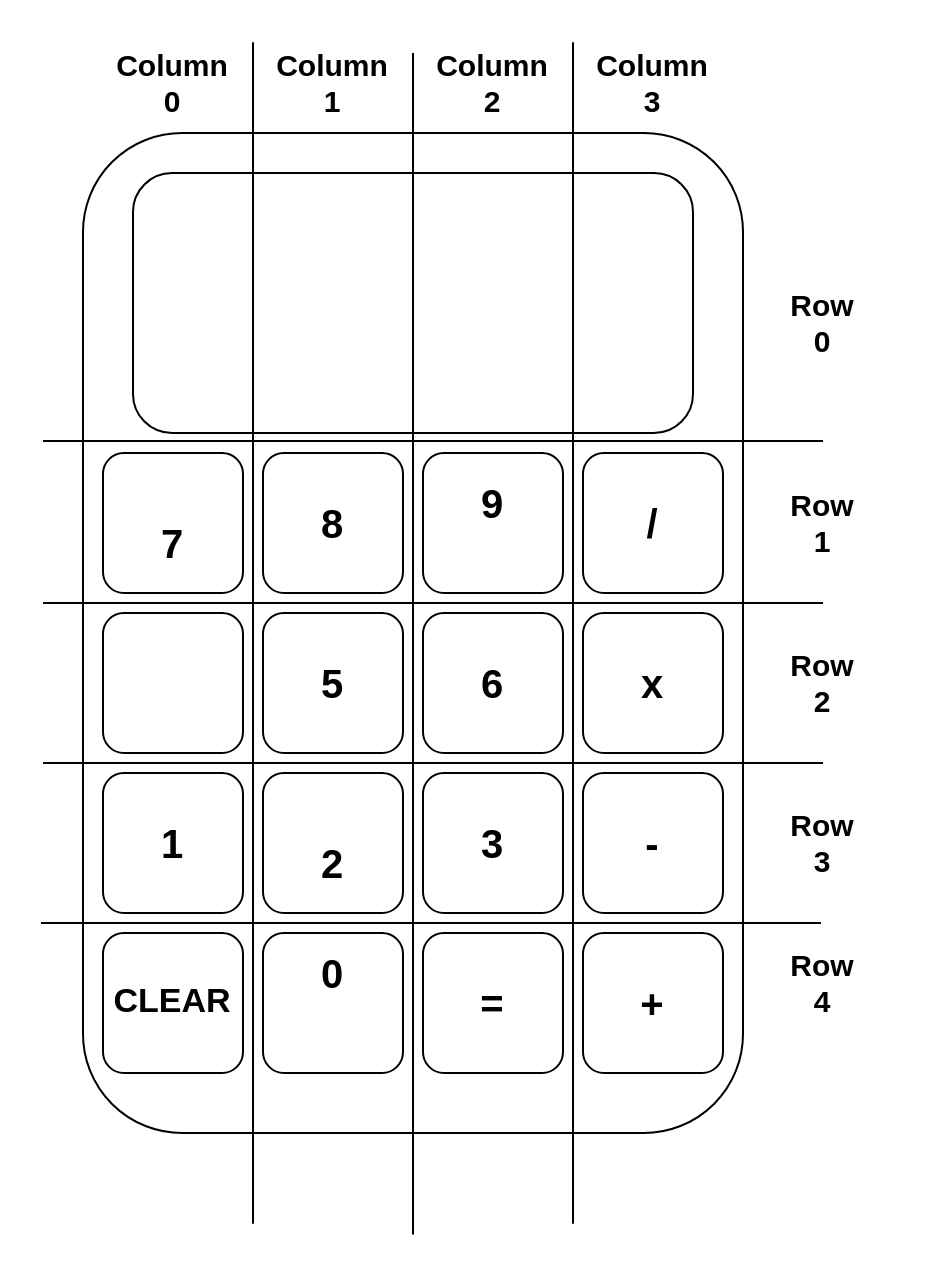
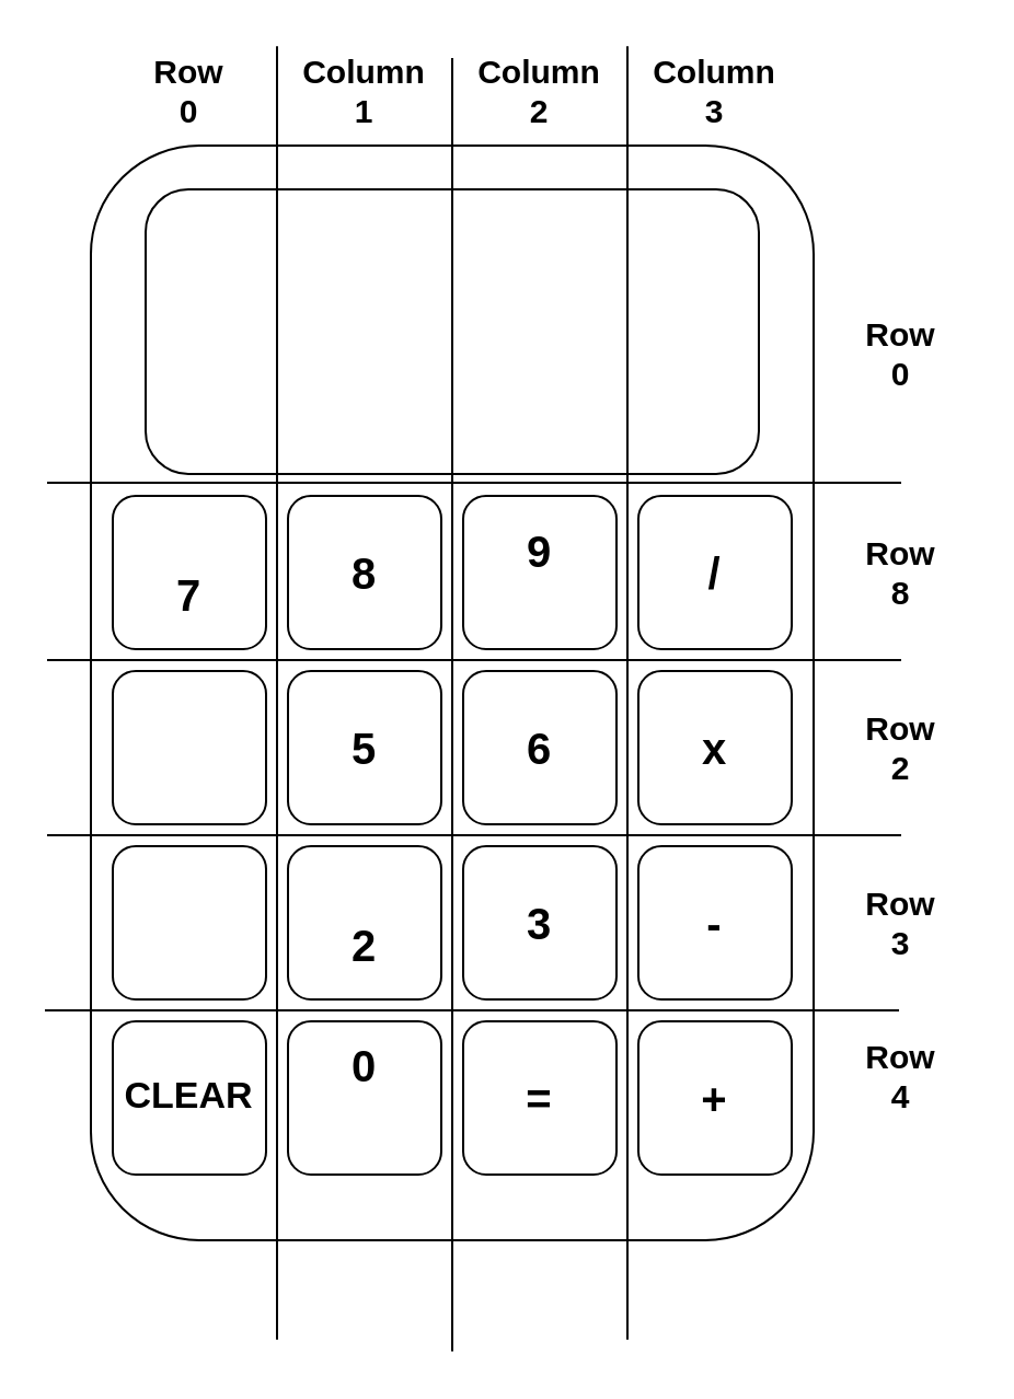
  <mxCell id="0" />
  <mxCell id="1" parent="0" />
  <mxCell id="2" value="&lt;span style=&quot;font-family: monospace; font-size: 0px; text-align: start; text-wrap: nowrap;&quot;&gt;%3CmxGraphModel%3E%3Croot%3E%3CmxCell%20id%3D%220%22%2F%3E%3CmxCell%20id%3D%221%22%20parent%3D%220%22%2F%3E%3CmxCell%20id%3D%222%22%20value%3D%22%22%20style%3D%22rounded%3D1%3BwhiteSpace%3Dwrap%3Bhtml%3D1%3B%22%20vertex%3D%221%22%20parent%3D%221%22%3E%3CmxGeometry%20x%3D%22250%22%20y%3D%22220%22%20width%3D%2270%22%20height%3D%2270%22%20as%3D%22geometry%22%2F%3E%3C%2FmxCell%3E%3CmxCell%20id%3D%223%22%20value%3D%22%22%20style%3D%22rounded%3D1%3BwhiteSpace%3Dwrap%3Bhtml%3D1%3B%22%20vertex%3D%221%22%20parent%3D%221%22%3E%3CmxGeometry%20x%3D%22330%22%20y%3D%22220%22%20width%3D%2270%22%20height%3D%2270%22%20as%3D%22geometry%22%2F%3E%3C%2FmxCell%3E%3CmxCell%20id%3D%224%22%20value%3D%22%22%20style%3D%22rounded%3D1%3BwhiteSpace%3Dwrap%3Bhtml%3D1%3B%22%20vertex%3D%221%22%20parent%3D%221%22%3E%3CmxGeometry%20x%3D%22410%22%20y%3D%22220%22%20width%3D%2270%22%20height%3D%2270%22%20as%3D%22geometry%22%2F%3E%3C%2FmxCell%3E%3CmxCell%20id%3D%225%22%20value%3D%22%22%20style%3D%22rounded%3D1%3BwhiteSpace%3Dwrap%3Bhtml%3D1%3B%22%20vertex%3D%221%22%20parent%3D%221%22%3E%3CmxGeometry%20x%3D%22490%22%20y%3D%22220%22%20width%3D%2270%22%20height%3D%2270%22%20as%3D%22geometry%22%2F%3E%3C%2FmxCell%3E%3C%2Froot%3E%3C%2FmxGraphModel%3E&lt;/span&gt;" style="rounded=1;whiteSpace=wrap;html=1;" vertex="1" parent="1"><mxGeometry x="41" y="66" width="330" height="500" as="geometry" /></mxCell>
  <mxCell id="3" value="" style="rounded=1;whiteSpace=wrap;html=1;" vertex="1" parent="1"><mxGeometry x="66" y="86" width="280" height="130" as="geometry" /></mxCell>
  <mxCell id="4" value="" style="rounded=1;whiteSpace=wrap;html=1;" vertex="1" parent="1"><mxGeometry x="51" y="226" width="70" height="70" as="geometry" /></mxCell>
  <mxCell id="5" value="" style="rounded=1;whiteSpace=wrap;html=1;" vertex="1" parent="1"><mxGeometry x="131" y="226" width="70" height="70" as="geometry" /></mxCell>
  <mxCell id="6" value="" style="rounded=1;whiteSpace=wrap;html=1;" vertex="1" parent="1"><mxGeometry x="211" y="226" width="70" height="70" as="geometry" /></mxCell>
  <mxCell id="7" value="" style="rounded=1;whiteSpace=wrap;html=1;" vertex="1" parent="1"><mxGeometry x="291" y="226" width="70" height="70" as="geometry" /></mxCell>
  <mxCell id="8" value="" style="rounded=1;whiteSpace=wrap;html=1;" vertex="1" parent="1"><mxGeometry x="51" y="306" width="70" height="70" as="geometry" /></mxCell>
  <mxCell id="9" value="" style="rounded=1;whiteSpace=wrap;html=1;" vertex="1" parent="1"><mxGeometry x="131" y="306" width="70" height="70" as="geometry" /></mxCell>
  <mxCell id="10" value="" style="rounded=1;whiteSpace=wrap;html=1;" vertex="1" parent="1"><mxGeometry x="211" y="306" width="70" height="70" as="geometry" /></mxCell>
  <mxCell id="11" value="" style="rounded=1;whiteSpace=wrap;html=1;" vertex="1" parent="1"><mxGeometry x="291" y="306" width="70" height="70" as="geometry" /></mxCell>
  <mxCell id="12" value="" style="rounded=1;whiteSpace=wrap;html=1;" vertex="1" parent="1"><mxGeometry x="51" y="386" width="70" height="70" as="geometry" /></mxCell>
  <mxCell id="13" value="" style="rounded=1;whiteSpace=wrap;html=1;" vertex="1" parent="1"><mxGeometry x="131" y="386" width="70" height="70" as="geometry" /></mxCell>
  <mxCell id="14" value="" style="rounded=1;whiteSpace=wrap;html=1;" vertex="1" parent="1"><mxGeometry x="211" y="386" width="70" height="70" as="geometry" /></mxCell>
  <mxCell id="15" value="" style="rounded=1;whiteSpace=wrap;html=1;" vertex="1" parent="1"><mxGeometry x="291" y="386" width="70" height="70" as="geometry" /></mxCell>
  <mxCell id="16" value="" style="rounded=1;whiteSpace=wrap;html=1;" vertex="1" parent="1"><mxGeometry x="211" y="466" width="70" height="70" as="geometry" /></mxCell>
  <mxCell id="17" value="" style="rounded=1;whiteSpace=wrap;html=1;" vertex="1" parent="1"><mxGeometry x="291" y="466" width="70" height="70" as="geometry" /></mxCell>
  <mxCell id="18" value="&lt;b&gt;&lt;font style=&quot;font-size: 20px;&quot;&gt;7&lt;/font&gt;&lt;/b&gt;" style="text;html=1;align=center;verticalAlign=middle;whiteSpace=wrap;rounded=0;" vertex="1" parent="1"><mxGeometry x="56" y="256" width="60" height="30" as="geometry" /></mxCell>
  <mxCell id="19" value="&lt;b&gt;&lt;font style=&quot;font-size: 20px;&quot;&gt;8&lt;/font&gt;&lt;/b&gt;" style="text;html=1;align=center;verticalAlign=middle;whiteSpace=wrap;rounded=0;" vertex="1" parent="1"><mxGeometry x="136" y="246" width="60" height="30" as="geometry" /></mxCell>
  <mxCell id="20" value="&lt;b&gt;&lt;font style=&quot;font-size: 20px;&quot;&gt;9&lt;/font&gt;&lt;/b&gt;" style="text;html=1;align=center;verticalAlign=middle;whiteSpace=wrap;rounded=0;" vertex="1" parent="1"><mxGeometry x="216" y="236" width="60" height="30" as="geometry" /></mxCell>
  <mxCell id="21" value="&lt;b&gt;&lt;font style=&quot;font-size: 20px;&quot;&gt;/&lt;/font&gt;&lt;/b&gt;" style="text;html=1;align=center;verticalAlign=middle;whiteSpace=wrap;rounded=0;" vertex="1" parent="1"><mxGeometry x="296" y="246" width="60" height="30" as="geometry" /></mxCell>
  <mxCell id="22" value="&lt;b&gt;&lt;font style=&quot;font-size: 20px;&quot;&gt;5&lt;/font&gt;&lt;/b&gt;" style="text;html=1;align=center;verticalAlign=middle;whiteSpace=wrap;rounded=0;" vertex="1" parent="1"><mxGeometry x="136" y="326" width="60" height="30" as="geometry" /></mxCell>
  <mxCell id="23" value="&lt;b&gt;&lt;font style=&quot;font-size: 20px;&quot;&gt;6&lt;/font&gt;&lt;/b&gt;" style="text;html=1;align=center;verticalAlign=middle;whiteSpace=wrap;rounded=0;" vertex="1" parent="1"><mxGeometry x="216" y="326" width="60" height="30" as="geometry" /></mxCell>
  <mxCell id="24" value="&lt;b&gt;&lt;font style=&quot;font-size: 20px;&quot;&gt;x&lt;/font&gt;&lt;/b&gt;" style="text;html=1;align=center;verticalAlign=middle;whiteSpace=wrap;rounded=0;" vertex="1" parent="1"><mxGeometry x="296" y="326" width="60" height="30" as="geometry" /></mxCell>
- <mxCell id="25" value="&lt;b&gt;&lt;font style=&quot;font-size: 20px;&quot;&gt;1&lt;/font&gt;&lt;/b&gt;" style="text;html=1;align=center;verticalAlign=middle;whiteSpace=wrap;rounded=0;" vertex="1" parent="1"><mxGeometry x="56" y="406" width="60" height="30" as="geometry" /></mxCell>
  <mxCell id="26" value="&lt;b&gt;&lt;font style=&quot;font-size: 20px;&quot;&gt;2&lt;/font&gt;&lt;/b&gt;" style="text;html=1;align=center;verticalAlign=middle;whiteSpace=wrap;rounded=0;" vertex="1" parent="1"><mxGeometry x="136" y="416" width="60" height="30" as="geometry" /></mxCell>
  <mxCell id="27" value="&lt;b&gt;&lt;font style=&quot;font-size: 20px;&quot;&gt;3&lt;/font&gt;&lt;/b&gt;" style="text;html=1;align=center;verticalAlign=middle;whiteSpace=wrap;rounded=0;" vertex="1" parent="1"><mxGeometry x="216" y="406" width="60" height="30" as="geometry" /></mxCell>
  <mxCell id="28" value="&lt;b&gt;&lt;font style=&quot;font-size: 20px;&quot;&gt;-&lt;/font&gt;&lt;/b&gt;" style="text;html=1;align=center;verticalAlign=middle;whiteSpace=wrap;rounded=0;" vertex="1" parent="1"><mxGeometry x="296" y="406" width="60" height="30" as="geometry" /></mxCell>
  <mxCell id="29" value="&lt;b&gt;&lt;font style=&quot;font-size: 20px;&quot;&gt;=&lt;/font&gt;&lt;/b&gt;" style="text;html=1;align=center;verticalAlign=middle;whiteSpace=wrap;rounded=0;" vertex="1" parent="1"><mxGeometry x="216" y="486" width="60" height="30" as="geometry" /></mxCell>
  <mxCell id="30" value="&lt;b&gt;&lt;font style=&quot;font-size: 20px;&quot;&gt;+&lt;/font&gt;&lt;/b&gt;" style="text;html=1;align=center;verticalAlign=middle;whiteSpace=wrap;rounded=0;" vertex="1" parent="1"><mxGeometry x="296" y="486" width="60" height="30" as="geometry" /></mxCell>
  <mxCell id="31" value="" style="rounded=1;whiteSpace=wrap;html=1;" vertex="1" parent="1"><mxGeometry x="51" y="466" width="70" height="70" as="geometry" /></mxCell>
  <mxCell id="32" value="" style="rounded=1;whiteSpace=wrap;html=1;" vertex="1" parent="1"><mxGeometry x="131" y="466" width="70" height="70" as="geometry" /></mxCell>
  <mxCell id="33" value="&lt;b&gt;&lt;font style=&quot;font-size: 17px;&quot;&gt;CLEAR&lt;/font&gt;&lt;/b&gt;" style="text;html=1;align=center;verticalAlign=middle;whiteSpace=wrap;rounded=0;" vertex="1" parent="1"><mxGeometry x="56" y="486" width="60" height="30" as="geometry" /></mxCell>
  <mxCell id="34" value="&lt;b&gt;&lt;font style=&quot;font-size: 20px;&quot;&gt;0&lt;/font&gt;&lt;/b&gt;" style="text;html=1;align=center;verticalAlign=middle;whiteSpace=wrap;rounded=0;" vertex="1" parent="1"><mxGeometry x="136" y="471" width="60" height="30" as="geometry" /></mxCell>
  <mxCell id="35" value="" style="endArrow=none;html=1;" edge="1" parent="1"><mxGeometry width="50" height="50" relative="1" as="geometry"><mxPoint x="206" y="616.8" as="sourcePoint" /><mxPoint x="206" y="26" as="targetPoint" /></mxGeometry></mxCell>
  <mxCell id="36" value="" style="endArrow=none;html=1;" edge="1" parent="1"><mxGeometry width="50" height="50" relative="1" as="geometry"><mxPoint x="126" y="611.4" as="sourcePoint" /><mxPoint x="126" y="20.6" as="targetPoint" /></mxGeometry></mxCell>
  <mxCell id="37" value="" style="endArrow=none;html=1;" edge="1" parent="1"><mxGeometry width="50" height="50" relative="1" as="geometry"><mxPoint x="286" y="611.4" as="sourcePoint" /><mxPoint x="286" y="20.6" as="targetPoint" /></mxGeometry></mxCell>
  <mxCell id="38" value="" style="endArrow=none;html=1;" edge="1" parent="1"><mxGeometry width="50" height="50" relative="1" as="geometry"><mxPoint x="21" y="220" as="sourcePoint" /><mxPoint x="411" y="220" as="targetPoint" /></mxGeometry></mxCell>
  <mxCell id="39" value="" style="endArrow=none;html=1;" edge="1" parent="1"><mxGeometry width="50" height="50" relative="1" as="geometry"><mxPoint x="21" y="301" as="sourcePoint" /><mxPoint x="411" y="301" as="targetPoint" /></mxGeometry></mxCell>
  <mxCell id="40" value="" style="endArrow=none;html=1;" edge="1" parent="1"><mxGeometry width="50" height="50" relative="1" as="geometry"><mxPoint x="21" y="381" as="sourcePoint" /><mxPoint x="411" y="381" as="targetPoint" /></mxGeometry></mxCell>
  <mxCell id="41" value="" style="endArrow=none;html=1;" edge="1" parent="1"><mxGeometry width="50" height="50" relative="1" as="geometry"><mxPoint x="20" y="461" as="sourcePoint" /><mxPoint x="410" y="461" as="targetPoint" /></mxGeometry></mxCell>
- <mxCell id="42" value="&lt;b&gt;&lt;font style=&quot;font-size: 15px;&quot;&gt;Column&lt;/font&gt;&lt;/b&gt;&lt;div&gt;&lt;b&gt;&lt;font style=&quot;font-size: 15px;&quot;&gt;0&lt;/font&gt;&lt;/b&gt;&lt;/div&gt;" style="text;html=1;align=center;verticalAlign=middle;whiteSpace=wrap;rounded=0;" vertex="1" parent="1"><mxGeometry x="56" y="26" width="60" height="30" as="geometry" /></mxCell>
+ <mxCell id="42" value="&lt;b&gt;&lt;font style=&quot;font-size: 15px;&quot;&gt;Row&lt;/font&gt;&lt;/b&gt;&lt;div&gt;&lt;b&gt;&lt;font style=&quot;font-size: 15px;&quot;&gt;0&lt;/font&gt;&lt;/b&gt;&lt;/div&gt;" style="text;html=1;align=center;verticalAlign=middle;whiteSpace=wrap;rounded=0;" vertex="1" parent="1"><mxGeometry x="56" y="26" width="60" height="30" as="geometry" /></mxCell>
  <mxCell id="43" value="&lt;b&gt;&lt;font style=&quot;font-size: 15px;&quot;&gt;Column&lt;/font&gt;&lt;/b&gt;&lt;div&gt;&lt;span style=&quot;font-size: 15px;&quot;&gt;&lt;b&gt;1&lt;/b&gt;&lt;/span&gt;&lt;/div&gt;" style="text;html=1;align=center;verticalAlign=middle;whiteSpace=wrap;rounded=0;" vertex="1" parent="1"><mxGeometry x="136" y="26" width="60" height="30" as="geometry" /></mxCell>
  <mxCell id="44" value="&lt;b&gt;&lt;font style=&quot;font-size: 15px;&quot;&gt;Column&lt;/font&gt;&lt;/b&gt;&lt;div&gt;&lt;span style=&quot;font-size: 15px;&quot;&gt;&lt;b&gt;2&lt;/b&gt;&lt;/span&gt;&lt;/div&gt;" style="text;html=1;align=center;verticalAlign=middle;whiteSpace=wrap;rounded=0;" vertex="1" parent="1"><mxGeometry x="216" y="26" width="60" height="30" as="geometry" /></mxCell>
  <mxCell id="45" value="&lt;b&gt;&lt;font style=&quot;font-size: 15px;&quot;&gt;Column&lt;/font&gt;&lt;/b&gt;&lt;div&gt;&lt;span style=&quot;font-size: 15px;&quot;&gt;&lt;b&gt;3&lt;/b&gt;&lt;/span&gt;&lt;/div&gt;" style="text;html=1;align=center;verticalAlign=middle;whiteSpace=wrap;rounded=0;" vertex="1" parent="1"><mxGeometry x="296" y="26" width="60" height="30" as="geometry" /></mxCell>
  <mxCell id="46" value="&lt;span style=&quot;font-size: 15px;&quot;&gt;&lt;b&gt;Row&lt;/b&gt;&lt;/span&gt;&lt;div&gt;&lt;span style=&quot;font-size: 15px;&quot;&gt;&lt;b&gt;0&lt;/b&gt;&lt;/span&gt;&lt;span style=&quot;font-family: monospace; font-size: 0px; text-align: start; text-wrap: nowrap; background-color: transparent;&quot;&gt;%3CmxGraphModel%3E%3Croot%3E%3CmxCell%20id%3D%220%22%2F%3E%3CmxCell%20id%3D%221%22%20parent%3D%220%22%2F%3E%3CmxCell%20id%3D%222%22%20value%3D%22%26lt%3Bb%26gt%3B%26lt%3Bfont%20style%3D%26quot%3Bfont-size%3A%2015px%3B%26quot%3B%26gt%3BColumn%26lt%3B%2Ffont%26gt%3B%26lt%3B%2Fb%26gt%3B%26lt%3Bdiv%26gt%3B%26lt%3Bb%26gt%3B%26lt%3Bfont%20style%3D%26quot%3Bfont-size%3A%2015px%3B%26quot%3B%26gt%3B0%26lt%3B%2Ffont%26gt%3B%26lt%3B%2Fb%26gt%3B%26lt%3B%2Fdiv%26gt%3B%22%20style%3D%22text%3Bhtml%3D1%3Balign%3Dcenter%3BverticalAlign%3Dmiddle%3BwhiteSpace%3Dwrap%3Brounded%3D0%3B%22%20vertex%3D%221%22%20parent%3D%221%22%3E%3CmxGeometry%20x%3D%22255%22%20y%3D%2220%22%20width%3D%2260%22%20height%3D%2230%22%20as%3D%22geometry%22%2F%3E%3C%2FmxCell%3E%3C%2Froot%3E%3C%2FmxGraphModel%3E&lt;/span&gt;&lt;/div&gt;" style="text;html=1;align=center;verticalAlign=middle;whiteSpace=wrap;rounded=0;" vertex="1" parent="1"><mxGeometry x="381" y="146" width="60" height="30" as="geometry" /></mxCell>
- <mxCell id="47" value="&lt;span style=&quot;font-size: 15px;&quot;&gt;&lt;b&gt;Row&lt;/b&gt;&lt;/span&gt;&lt;div&gt;&lt;span style=&quot;font-size: 15px;&quot;&gt;&lt;b&gt;1&lt;/b&gt;&lt;/span&gt;&lt;/div&gt;" style="text;html=1;align=center;verticalAlign=middle;whiteSpace=wrap;rounded=0;" vertex="1" parent="1"><mxGeometry x="381" y="246" width="60" height="30" as="geometry" /></mxCell>
+ <mxCell id="47" value="&lt;span style=&quot;font-size: 15px;&quot;&gt;&lt;b&gt;Row&lt;/b&gt;&lt;/span&gt;&lt;div&gt;&lt;span style=&quot;font-size: 15px;&quot;&gt;&lt;b&gt;8&lt;/b&gt;&lt;/span&gt;&lt;/div&gt;" style="text;html=1;align=center;verticalAlign=middle;whiteSpace=wrap;rounded=0;" vertex="1" parent="1"><mxGeometry x="381" y="246" width="60" height="30" as="geometry" /></mxCell>
  <mxCell id="48" value="&lt;span style=&quot;font-size: 15px;&quot;&gt;&lt;b&gt;Row&lt;/b&gt;&lt;/span&gt;&lt;div style=&quot;text-align: center;&quot;&gt;&lt;span style=&quot;text-align: start; background-color: transparent; font-size: 15px;&quot;&gt;&lt;b&gt;2&lt;/b&gt;&lt;/span&gt;&lt;span style=&quot;font-family: monospace; font-size: 0px; text-align: start; text-wrap: nowrap; background-color: transparent;&quot;&gt;%3CmxGraphModel%3E%3Croot%3E%3CmxCell%20id%3D%220%22%2F%3E%3CmxCell%20id%3D%221%22%20parent%3D%220%22%2F%3E%3CmxCell%20id%3D%222%22%20value%3D%22%26lt%3Bb%26gt%3B%26lt%3Bfont%20style%3D%26quot%3Bfont-size%3A%2015px%3B%26quot%3B%26gt%3BColumn%26lt%3B%2Ffont%26gt%3B%26lt%3B%2Fb%26gt%3B%26lt%3Bdiv%26gt%3B%26lt%3Bb%26gt%3B%26lt%3Bfont%20style%3D%26quot%3Bfont-size%3A%2015px%3B%26quot%3B%26gt%3B0%26lt%3B%2Ffont%26gt%3B%26lt%3B%2Fb%26gt%3B%26lt%3B%2Fdiv%26gt%3B%22%20style%3D%22text%3Bhtml%3D1%3Balign%3Dcenter%3BverticalAlign%3Dmiddle%3BwhiteSpace%3Dwrap%3Brounded%3D0%3B%22%20vertex%3D%221%22%20parent%3D%221%22%3E%3CmxGeometry%20x%3D%22255%22%20y%3D%2220%22%20width%3D%2260%22%20height%3D%2230%22%20as%3D%22geometry%22%2F%3E%3C%2FmxCell%3E%3C%2Froot%3E%3C%2FmxGraphModel%3E&lt;/span&gt;&lt;/div&gt;" style="text;html=1;align=center;verticalAlign=middle;whiteSpace=wrap;rounded=0;" vertex="1" parent="1"><mxGeometry x="381" y="326" width="60" height="30" as="geometry" /></mxCell>
  <mxCell id="49" value="&lt;span style=&quot;font-size: 15px;&quot;&gt;&lt;b&gt;Row&lt;/b&gt;&lt;/span&gt;&lt;div&gt;&lt;span style=&quot;font-size: 15px;&quot;&gt;&lt;b&gt;3&lt;/b&gt;&lt;/span&gt;&lt;/div&gt;" style="text;html=1;align=center;verticalAlign=middle;whiteSpace=wrap;rounded=0;" vertex="1" parent="1"><mxGeometry x="381" y="406" width="60" height="30" as="geometry" /></mxCell>
  <mxCell id="50" value="&lt;span style=&quot;font-size: 15px;&quot;&gt;&lt;b&gt;Row&lt;/b&gt;&lt;/span&gt;&lt;div&gt;&lt;span style=&quot;font-size: 15px;&quot;&gt;&lt;b&gt;4&lt;/b&gt;&lt;/span&gt;&lt;/div&gt;" style="text;html=1;align=center;verticalAlign=middle;whiteSpace=wrap;rounded=0;" vertex="1" parent="1"><mxGeometry x="381" y="476" width="60" height="30" as="geometry" /></mxCell>
